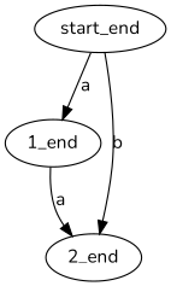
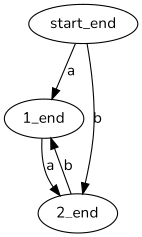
  digraph {
    fontname=Nunito
    node [fontname=Nunito]
    edge [fontname=Nunito]
    start_end
    "1_end"
    "2_end"
    start_end -> "1_end" [label=a]
    start_end -> "2_end" [label=b]
    "1_end" -> "2_end" [label=a]
+   "2_end" -> "1_end" [label=b]
  }
